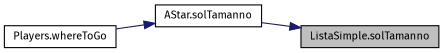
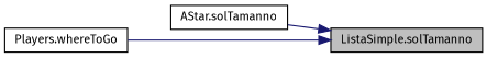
  digraph {
    fontname="Fira Sans"
    rankdir=RL
    node [color=black fillcolor=white fontname="Fira Sans" fontsize=10 shape=record style=filled]
    edge [color=midnightblue dir=back fontname="Fira Sans" fontsize=10 labelfontname=Helvetica labelfontsize=10 style=solid]
    n1 [fillcolor=grey75 fontcolor=black height=0.2 label="ListaSimple.solTamanno" width=0.4]
    n2 [height=0.2 label="AStar.solTamanno" width=0.4]
    n3 [height=0.2 label="Players.whereToGo" width=0.4]
    n1 -> n2
-   n2 -> n3
+   n1 -> n3
  }
